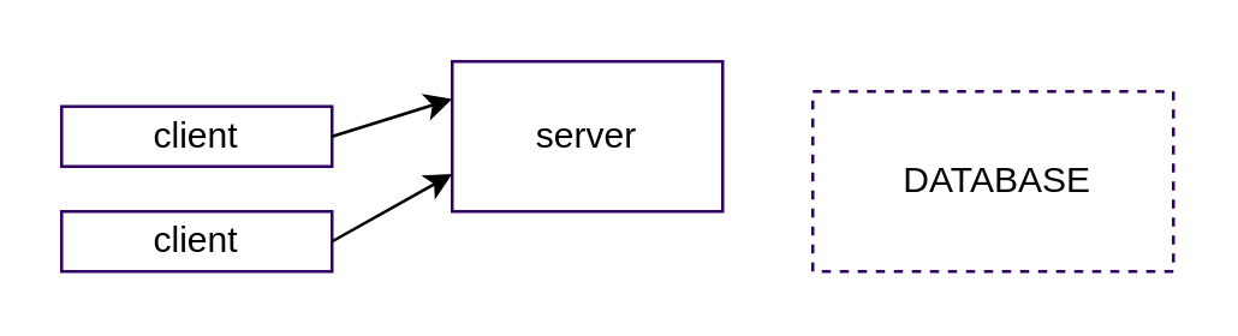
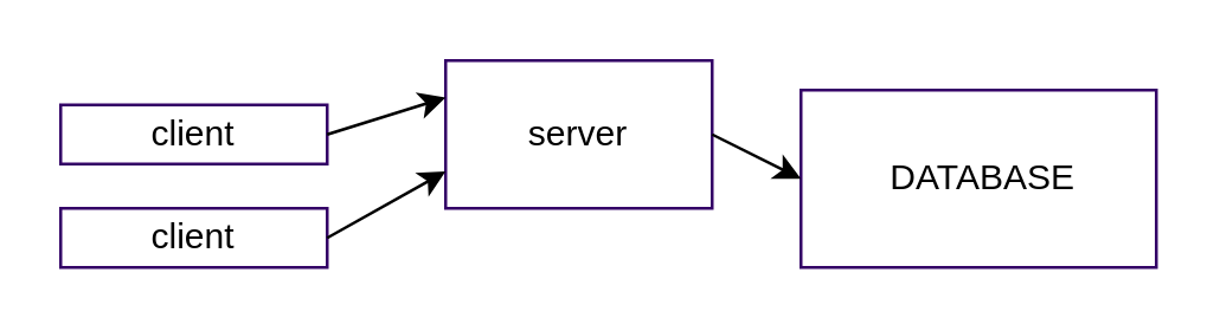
  <mxCell id="0" />
  <mxCell id="1" parent="0" />
  <mxCell id="2" value="client" style="whiteSpace=wrap;html=1;fillStyle=auto;strokeColor=#330066;" vertex="1" parent="1"><mxGeometry x="20" y="70" width="90" height="20" as="geometry" /></mxCell>
  <mxCell id="3" value="server" style="whiteSpace=wrap;html=1;fillStyle=auto;strokeColor=#330066;" vertex="1" parent="1"><mxGeometry x="150" y="20" width="90" height="50" as="geometry" /></mxCell>
  <mxCell id="4" value="" style="edgeStyle=none;orthogonalLoop=1;jettySize=auto;html=1;exitX=1;exitY=0.5;exitDx=0;exitDy=0;entryX=0;entryY=0.75;entryDx=0;entryDy=0;" edge="1" parent="1" source="2" target="3"><mxGeometry width="80" relative="1" as="geometry"><mxPoint x="130" y="125" as="sourcePoint" /><mxPoint x="210" y="125" as="targetPoint" /><Array as="points" /></mxGeometry></mxCell>
  <mxCell id="5" value="client" style="whiteSpace=wrap;html=1;fillStyle=auto;strokeColor=#330066;" vertex="1" parent="1"><mxGeometry x="20" y="35" width="90" height="20" as="geometry" /></mxCell>
  <mxCell id="6" value="" style="edgeStyle=none;orthogonalLoop=1;jettySize=auto;html=1;exitX=1;exitY=0.5;exitDx=0;exitDy=0;entryX=0;entryY=0.25;entryDx=0;entryDy=0;" edge="1" parent="1" source="5" target="3"><mxGeometry width="80" relative="1" as="geometry"><mxPoint x="160" y="175" as="sourcePoint" /><mxPoint x="210" y="135" as="targetPoint" /><Array as="points" /></mxGeometry></mxCell>
- <mxCell id="7" value="&amp;nbsp;DATABASE" style="whiteSpace=wrap;html=1;fillStyle=auto;strokeColor=#330066;dashed=1;" vertex="1" parent="1"><mxGeometry x="270" y="30" width="120" height="60" as="geometry" /></mxCell>
+ <mxCell id="7" value="&amp;nbsp;DATABASE" style="whiteSpace=wrap;html=1;fillStyle=auto;strokeColor=#330066;" vertex="1" parent="1"><mxGeometry x="270" y="30" width="120" height="60" as="geometry" /></mxCell>
+ <mxCell id="8" value="" style="edgeStyle=none;orthogonalLoop=1;jettySize=auto;html=1;entryX=0;entryY=0.5;entryDx=0;entryDy=0;exitX=1;exitY=0.5;exitDx=0;exitDy=0;" edge="1" parent="1" source="3" target="7"><mxGeometry width="80" relative="1" as="geometry"><mxPoint x="240" y="35" as="sourcePoint" /><mxPoint x="320" y="35" as="targetPoint" /><Array as="points" /></mxGeometry></mxCell>
